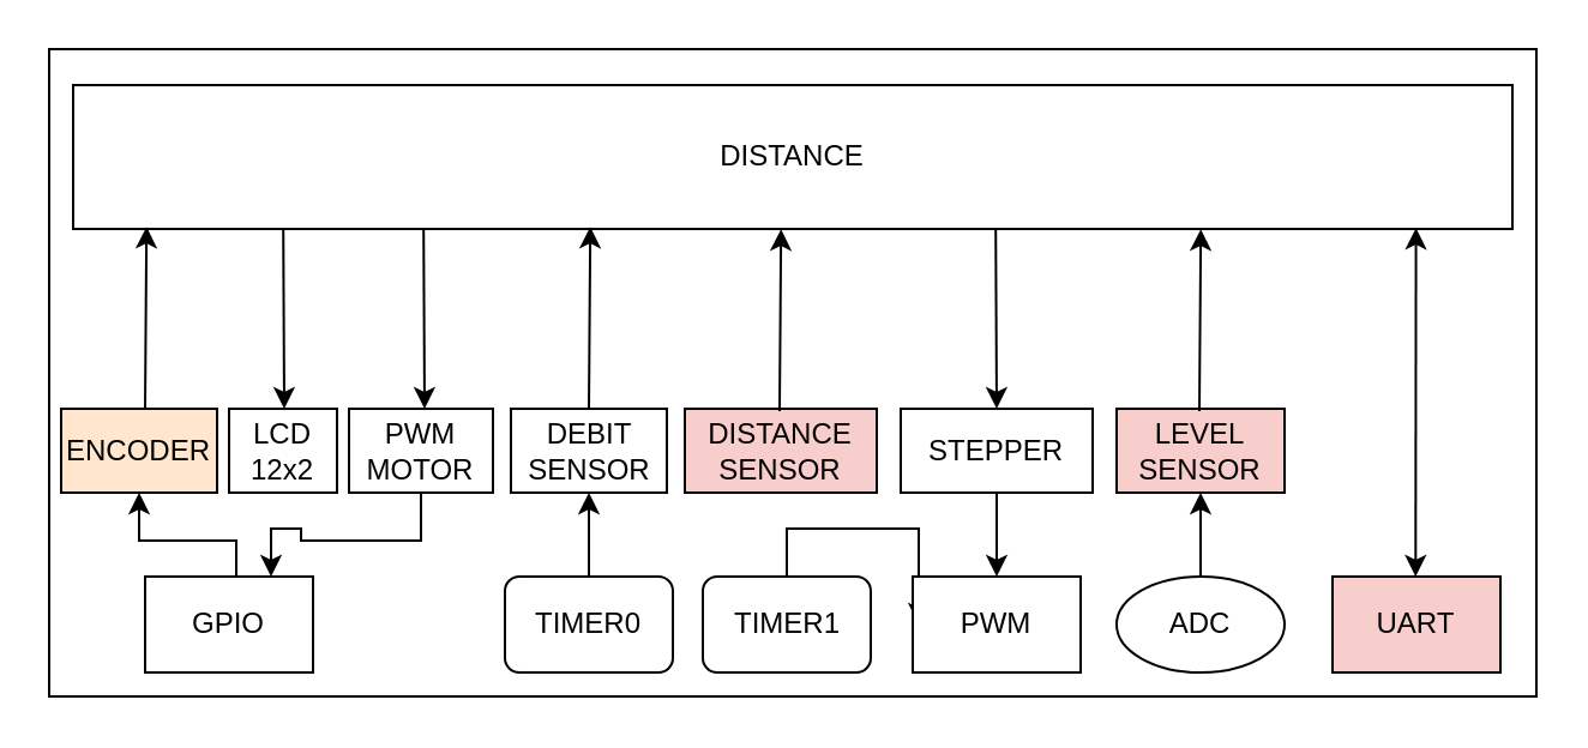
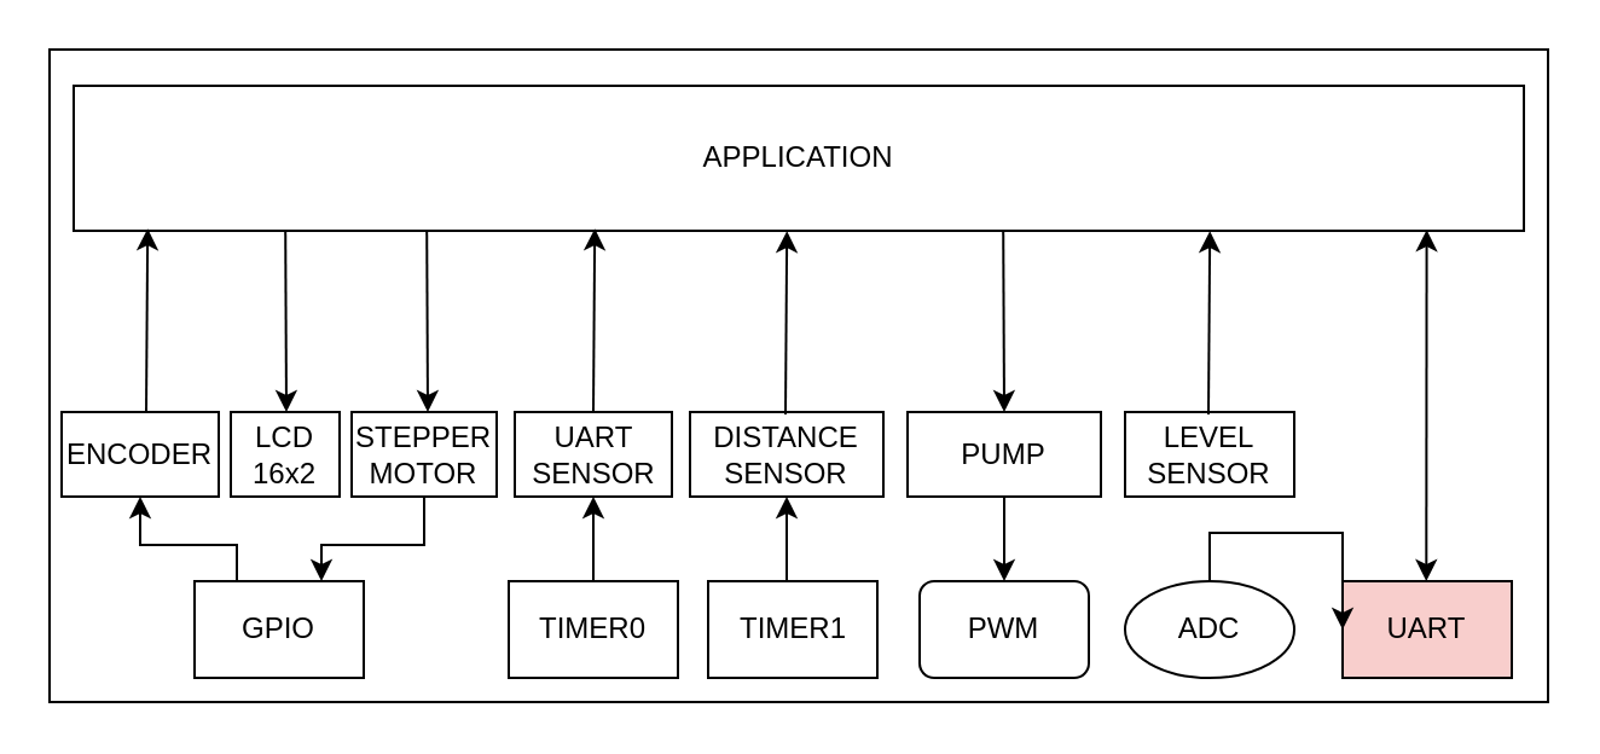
  <mxCell id="0" />
  <mxCell id="1" parent="0" />
  <mxCell id="2" value="" style="rounded=0;whiteSpace=wrap;html=1;" vertex="1" parent="1"><mxGeometry x="20" y="20" width="620" height="270" as="geometry" /></mxCell>
  <mxCell id="3" style="edgeStyle=orthogonalEdgeStyle;rounded=0;orthogonalLoop=1;jettySize=auto;html=1;exitX=0.25;exitY=0;exitDx=0;exitDy=0;entryX=0.5;entryY=1;entryDx=0;entryDy=0;" edge="1" parent="1" source="4" target="15"><mxGeometry relative="1" as="geometry"><Array as="points"><mxPoint x="98" y="225" /><mxPoint x="58" y="225" /></Array></mxGeometry></mxCell>
- <mxCell id="4" value="GPIO" style="rounded=0;whiteSpace=wrap;html=1;" vertex="1" parent="1"><mxGeometry x="60" y="240" width="70" height="40" as="geometry" /></mxCell>
+ <mxCell id="4" value="GPIO" style="rounded=0;whiteSpace=wrap;html=1;" vertex="1" parent="1"><mxGeometry x="80" y="240" width="70" height="40" as="geometry" /></mxCell>
  <mxCell id="5" value="UART" style="rounded=0;whiteSpace=wrap;html=1;fillColor=#f8cecc;" vertex="1" parent="1"><mxGeometry x="555" y="240" width="70" height="40" as="geometry" /></mxCell>
- <mxCell id="6" style="edgeStyle=orthogonalEdgeStyle;rounded=0;orthogonalLoop=1;jettySize=auto;html=1;exitX=0.5;exitY=0;exitDx=0;exitDy=0;" edge="1" parent="1" source="7" target="12"><mxGeometry relative="1" as="geometry" /></mxCell>
- <mxCell id="7" value="TIMER1" style="whiteSpace=wrap;html=1;rounded=1;" vertex="1" parent="1"><mxGeometry x="292.5" y="240" width="70" height="40" as="geometry" /></mxCell>
- <mxCell id="8" style="edgeStyle=orthogonalEdgeStyle;rounded=0;orthogonalLoop=1;jettySize=auto;html=1;exitX=0.5;exitY=0;exitDx=0;exitDy=0;entryX=0.5;entryY=1;entryDx=0;entryDy=0;" edge="1" parent="1" source="9" target="14"><mxGeometry relative="1" as="geometry" /></mxCell>
+ <mxCell id="6" style="edgeStyle=orthogonalEdgeStyle;rounded=0;orthogonalLoop=1;jettySize=auto;html=1;exitX=0.5;exitY=0;exitDx=0;exitDy=0;entryX=0.5;entryY=1;entryDx=0;entryDy=0;" edge="1" parent="1" source="7" target="20"><mxGeometry relative="1" as="geometry" /></mxCell>
+ <mxCell id="7" value="TIMER1" style="rounded=0;whiteSpace=wrap;html=1;" vertex="1" parent="1"><mxGeometry x="292.5" y="240" width="70" height="40" as="geometry" /></mxCell>
+ <mxCell id="8" style="edgeStyle=orthogonalEdgeStyle;rounded=0;orthogonalLoop=1;jettySize=auto;html=1;exitX=0.5;exitY=0;exitDx=0;exitDy=0;" edge="1" parent="1" source="9" target="5"><mxGeometry relative="1" as="geometry" /></mxCell>
  <mxCell id="9" value="ADC" style="ellipse;whiteSpace=wrap;html=1;" vertex="1" parent="1"><mxGeometry x="465" y="240" width="70" height="40" as="geometry" /></mxCell>
  <mxCell id="10" style="edgeStyle=orthogonalEdgeStyle;rounded=0;orthogonalLoop=1;jettySize=auto;html=1;exitX=0.5;exitY=0;exitDx=0;exitDy=0;" edge="1" parent="1" source="11" target="22"><mxGeometry relative="1" as="geometry" /></mxCell>
- <mxCell id="11" value="TIMER0" style="whiteSpace=wrap;html=1;rounded=1;" vertex="1" parent="1"><mxGeometry x="210" y="240" width="70" height="40" as="geometry" /></mxCell>
- <mxCell id="12" value="PWM" style="rounded=0;whiteSpace=wrap;html=1;" vertex="1" parent="1"><mxGeometry x="380" y="240" width="70" height="40" as="geometry" /></mxCell>
- <mxCell id="13" value="LCD 12x2" style="rounded=0;whiteSpace=wrap;html=1;" vertex="1" parent="1"><mxGeometry x="95" y="170" width="45" height="35" as="geometry" /></mxCell>
- <mxCell id="14" value="LEVEL SENSOR" style="rounded=0;whiteSpace=wrap;html=1;fillColor=#f8cecc;" vertex="1" parent="1"><mxGeometry x="465" y="170" width="70" height="35" as="geometry" /></mxCell>
- <mxCell id="15" value="ENCODER" style="rounded=0;whiteSpace=wrap;html=1;fillColor=#ffe6cc;" vertex="1" parent="1"><mxGeometry x="25" y="170" width="65" height="35" as="geometry" /></mxCell>
+ <mxCell id="11" value="TIMER0" style="rounded=0;whiteSpace=wrap;html=1;" vertex="1" parent="1"><mxGeometry x="210" y="240" width="70" height="40" as="geometry" /></mxCell>
+ <mxCell id="12" value="PWM" style="whiteSpace=wrap;html=1;rounded=1;" vertex="1" parent="1"><mxGeometry x="380" y="240" width="70" height="40" as="geometry" /></mxCell>
+ <mxCell id="13" value="LCD 16x2" style="rounded=0;whiteSpace=wrap;html=1;" vertex="1" parent="1"><mxGeometry x="95" y="170" width="45" height="35" as="geometry" /></mxCell>
+ <mxCell id="14" value="LEVEL SENSOR" style="rounded=0;whiteSpace=wrap;html=1;" vertex="1" parent="1"><mxGeometry x="465" y="170" width="70" height="35" as="geometry" /></mxCell>
+ <mxCell id="15" value="ENCODER" style="rounded=0;whiteSpace=wrap;html=1;" vertex="1" parent="1"><mxGeometry x="25" y="170" width="65" height="35" as="geometry" /></mxCell>
  <mxCell id="16" style="edgeStyle=orthogonalEdgeStyle;rounded=0;orthogonalLoop=1;jettySize=auto;html=1;exitX=0.5;exitY=1;exitDx=0;exitDy=0;entryX=0.5;entryY=0;entryDx=0;entryDy=0;" edge="1" parent="1" source="17" target="12"><mxGeometry relative="1" as="geometry" /></mxCell>
- <mxCell id="17" value="STEPPER" style="rounded=0;whiteSpace=wrap;html=1;" vertex="1" parent="1"><mxGeometry x="375" y="170" width="80" height="35" as="geometry" /></mxCell>
+ <mxCell id="17" value="PUMP" style="rounded=0;whiteSpace=wrap;html=1;" vertex="1" parent="1"><mxGeometry x="375" y="170" width="80" height="35" as="geometry" /></mxCell>
  <mxCell id="18" style="edgeStyle=orthogonalEdgeStyle;rounded=0;orthogonalLoop=1;jettySize=auto;html=1;exitX=0.5;exitY=1;exitDx=0;exitDy=0;entryX=0.75;entryY=0;entryDx=0;entryDy=0;" edge="1" parent="1" source="19" target="4"><mxGeometry relative="1" as="geometry" /></mxCell>
- <mxCell id="19" value="PWM MOTOR" style="rounded=0;whiteSpace=wrap;html=1;" vertex="1" parent="1"><mxGeometry x="145" y="170" width="60" height="35" as="geometry" /></mxCell>
- <mxCell id="20" value="DISTANCE SENSOR" style="rounded=0;whiteSpace=wrap;html=1;fillColor=#f8cecc;" vertex="1" parent="1"><mxGeometry x="285" y="170" width="80" height="35" as="geometry" /></mxCell>
- <mxCell id="21" value="DISTANCE" style="rounded=0;whiteSpace=wrap;html=1;" vertex="1" parent="1"><mxGeometry x="30" y="35" width="600" height="60" as="geometry" /></mxCell>
- <mxCell id="22" value="DEBIT SENSOR" style="rounded=0;whiteSpace=wrap;html=1;" vertex="1" parent="1"><mxGeometry x="212.5" y="170" width="65" height="35" as="geometry" /></mxCell>
+ <mxCell id="19" value="STEPPER MOTOR" style="rounded=0;whiteSpace=wrap;html=1;" vertex="1" parent="1"><mxGeometry x="145" y="170" width="60" height="35" as="geometry" /></mxCell>
+ <mxCell id="20" value="DISTANCE SENSOR" style="rounded=0;whiteSpace=wrap;html=1;" vertex="1" parent="1"><mxGeometry x="285" y="170" width="80" height="35" as="geometry" /></mxCell>
+ <mxCell id="21" value="APPLICATION" style="rounded=0;whiteSpace=wrap;html=1;" vertex="1" parent="1"><mxGeometry x="30" y="35" width="600" height="60" as="geometry" /></mxCell>
+ <mxCell id="22" value="UART SENSOR" style="rounded=0;whiteSpace=wrap;html=1;" vertex="1" parent="1"><mxGeometry x="212.5" y="170" width="65" height="35" as="geometry" /></mxCell>
  <mxCell id="23" value="" style="endArrow=classic;html=1;entryX=0.051;entryY=0.985;entryDx=0;entryDy=0;entryPerimeter=0;" edge="1" parent="1" target="21"><mxGeometry width="50" height="50" relative="1" as="geometry"><mxPoint x="60" y="170" as="sourcePoint" /><mxPoint x="60" y="110" as="targetPoint" /></mxGeometry></mxCell>
  <mxCell id="24" value="" style="endArrow=classic;html=1;exitX=0.146;exitY=0.999;exitDx=0;exitDy=0;exitPerimeter=0;" edge="1" parent="1" source="21"><mxGeometry width="50" height="50" relative="1" as="geometry"><mxPoint x="118" y="106" as="sourcePoint" /><mxPoint x="118" y="170" as="targetPoint" /></mxGeometry></mxCell>
  <mxCell id="25" value="" style="endArrow=classic;html=1;exitX=0.146;exitY=0.999;exitDx=0;exitDy=0;exitPerimeter=0;" edge="1" parent="1"><mxGeometry width="50" height="50" relative="1" as="geometry"><mxPoint x="176.1" y="94.94" as="sourcePoint" /><mxPoint x="176.5" y="170" as="targetPoint" /></mxGeometry></mxCell>
  <mxCell id="26" value="" style="endArrow=classic;html=1;entryX=0.051;entryY=0.985;entryDx=0;entryDy=0;entryPerimeter=0;" edge="1" parent="1"><mxGeometry width="50" height="50" relative="1" as="geometry"><mxPoint x="245" y="170" as="sourcePoint" /><mxPoint x="245.6" y="94.1" as="targetPoint" /></mxGeometry></mxCell>
  <mxCell id="27" value="" style="endArrow=classic;html=1;entryX=0.051;entryY=0.985;entryDx=0;entryDy=0;entryPerimeter=0;" edge="1" parent="1"><mxGeometry width="50" height="50" relative="1" as="geometry"><mxPoint x="324.5" y="171" as="sourcePoint" /><mxPoint x="325.1" y="95.1" as="targetPoint" /></mxGeometry></mxCell>
  <mxCell id="28" value="" style="endArrow=classic;html=1;exitX=0.146;exitY=0.999;exitDx=0;exitDy=0;exitPerimeter=0;" edge="1" parent="1"><mxGeometry width="50" height="50" relative="1" as="geometry"><mxPoint x="414.6" y="94.94" as="sourcePoint" /><mxPoint x="415" y="170" as="targetPoint" /></mxGeometry></mxCell>
  <mxCell id="29" value="" style="endArrow=classic;html=1;entryX=0.051;entryY=0.985;entryDx=0;entryDy=0;entryPerimeter=0;" edge="1" parent="1"><mxGeometry width="50" height="50" relative="1" as="geometry"><mxPoint x="499.5" y="171" as="sourcePoint" /><mxPoint x="500.1" y="95.1" as="targetPoint" /></mxGeometry></mxCell>
  <mxCell id="30" value="" style="endArrow=classic;startArrow=classic;html=1;entryX=0.933;entryY=0.993;entryDx=0;entryDy=0;entryPerimeter=0;" edge="1" parent="1" target="21"><mxGeometry width="50" height="50" relative="1" as="geometry"><mxPoint x="589.643" y="240" as="sourcePoint" /><mxPoint x="589.643" y="100" as="targetPoint" /></mxGeometry></mxCell>
